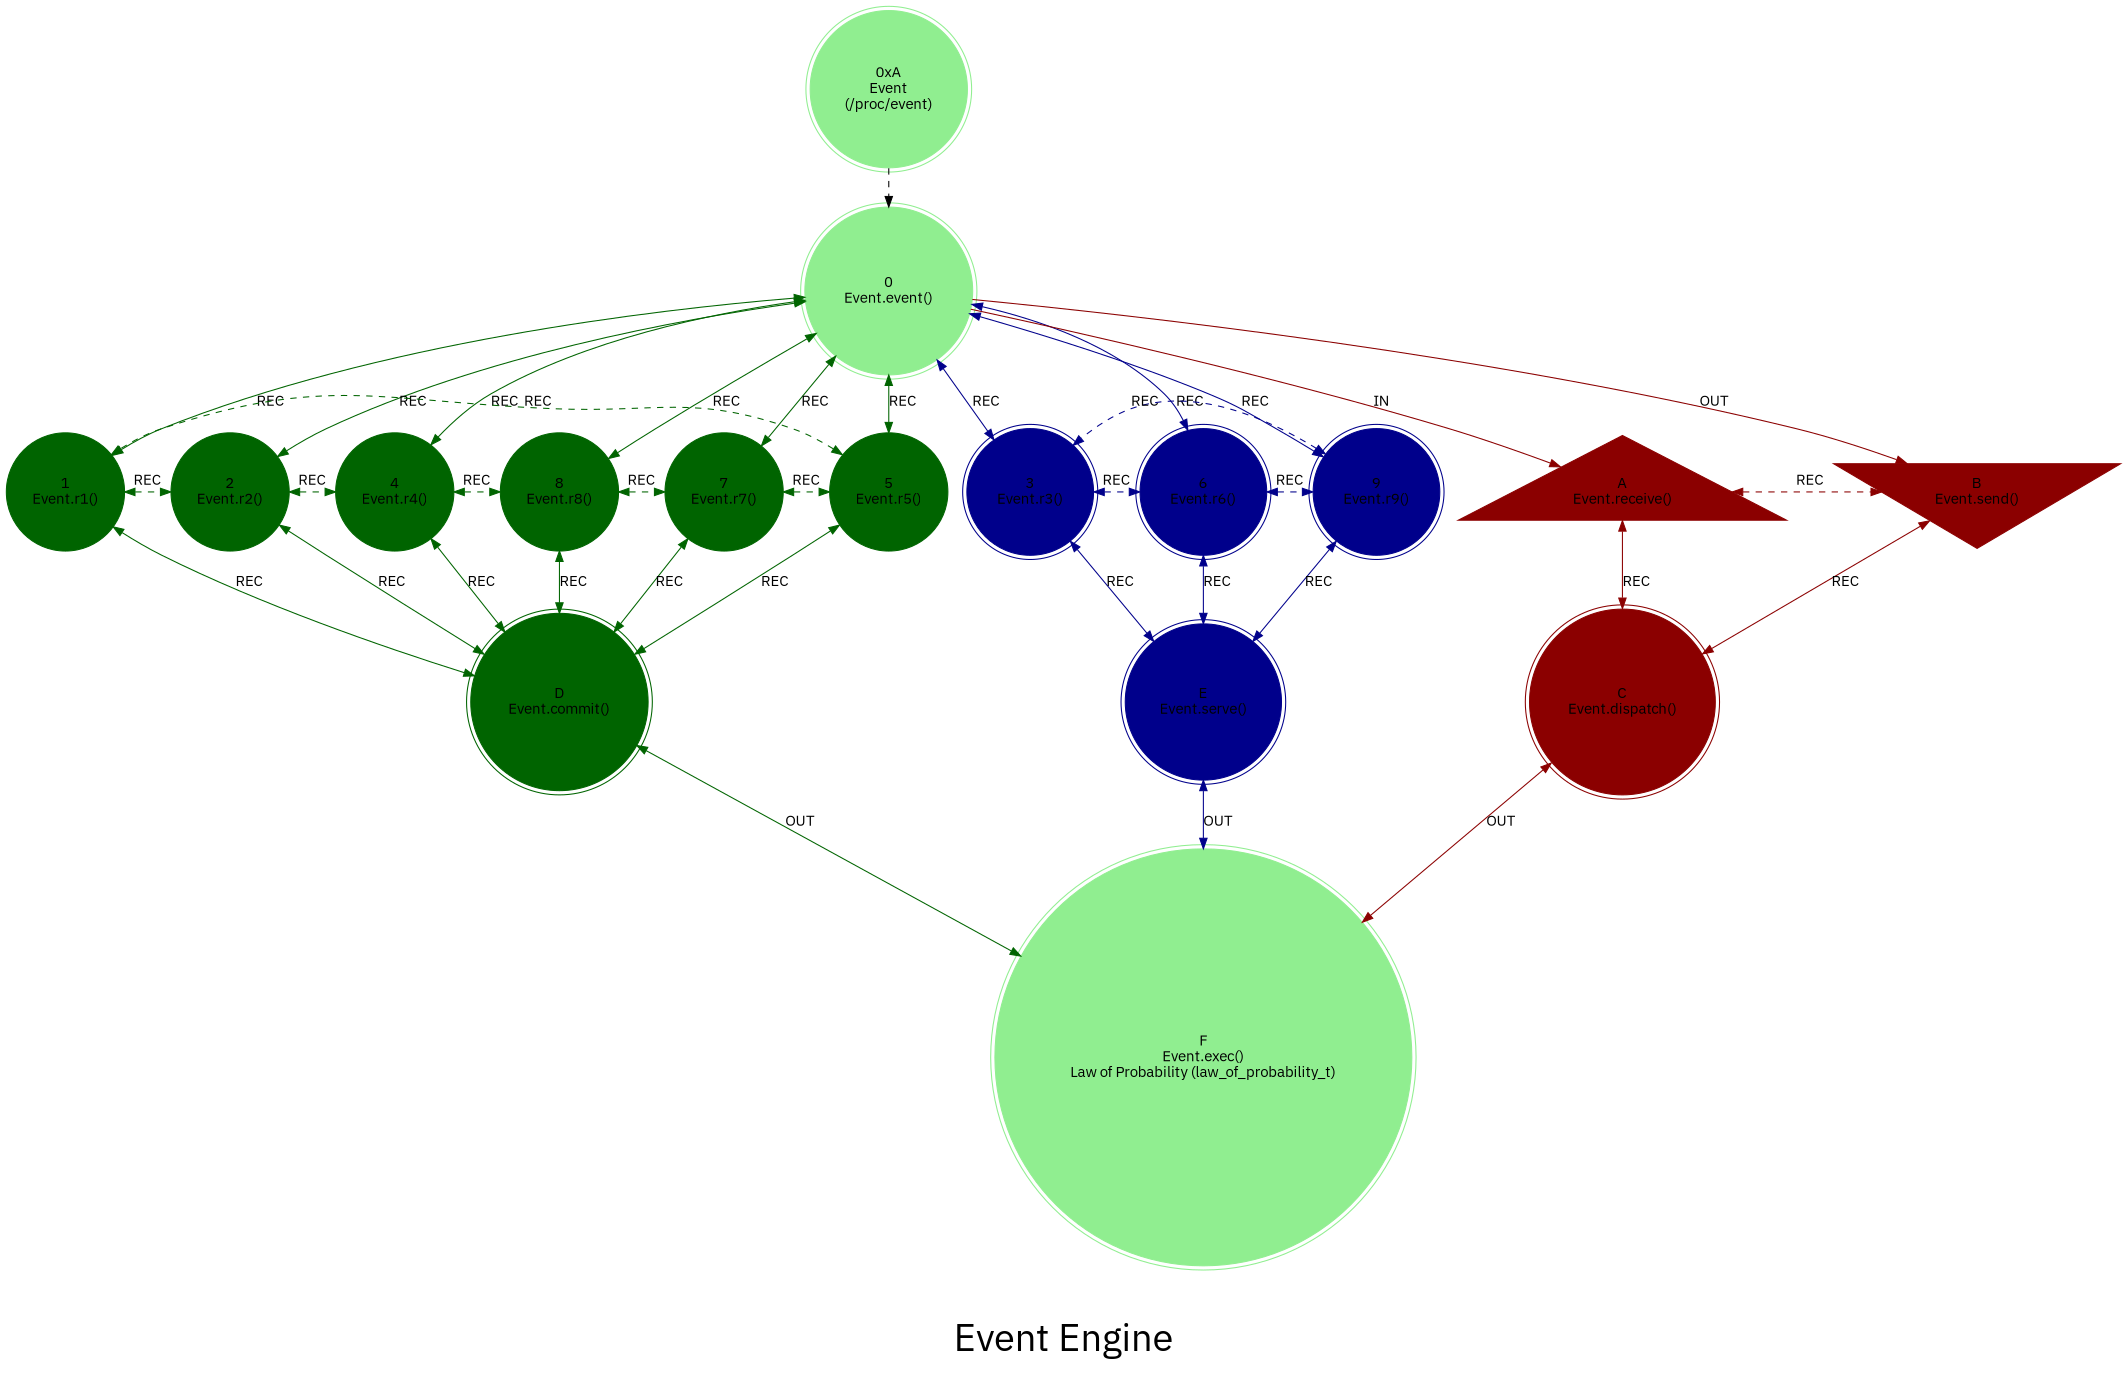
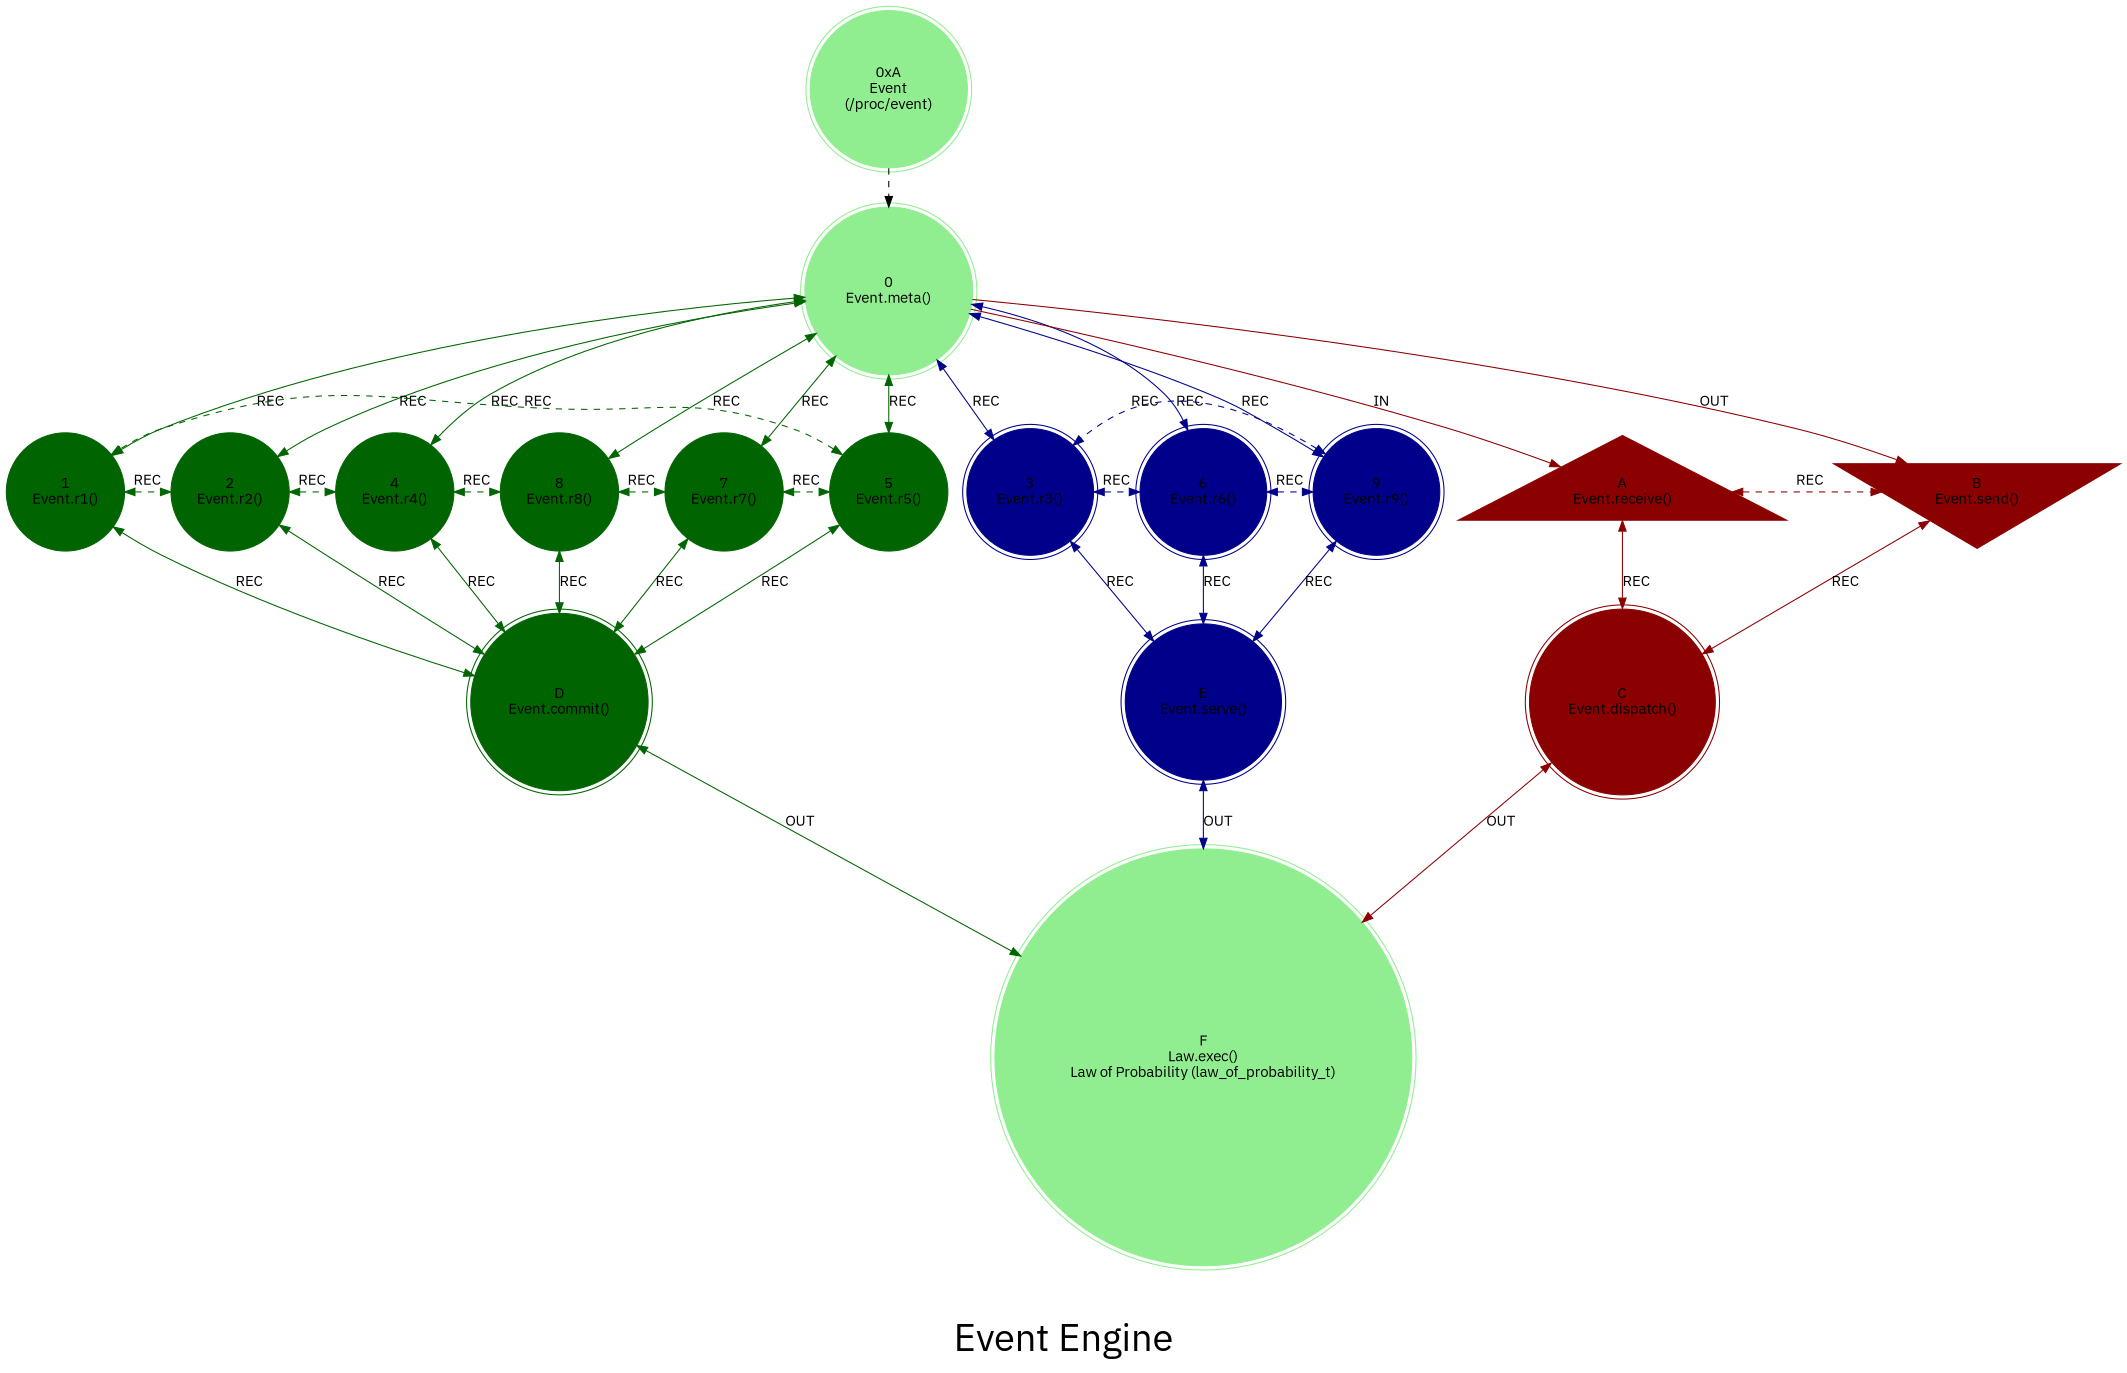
  strict digraph {
    color=lightgrey
    fontname="IBM Plex Sans"
    fontsize=36
    label="Event Engine"
    style=filled
    node [color=darkgreen fontname="IBM Plex Sans" shape=doublecircle style=filled]
    edge [fontname="IBM Plex Sans" color=darkgreen dir=both]
    n1 [color=lightgreen label="0xA\nEvent\n(/proc/event)"]
-   n2 [color=lightgreen label="0\nEvent.event()"]
+   n2 [color=lightgreen label="0\nEvent.meta()"]
    n3 [label="1\nEvent.r1()" shape=circle]
    n4 [label="2\nEvent.r2()" shape=circle]
    n5 [label="4\nEvent.r4()" shape=circle]
    n6 [label="8\nEvent.r8()" shape=circle]
    n7 [label="7\nEvent.r7()" shape=circle]
    n8 [label="5\nEvent.r5()" shape=circle]
    n9 [color=darkblue label="3\nEvent.r3()"]
    n10 [color=darkblue label="6\nEvent.r6()"]
    n11 [color=darkblue label="9\nEvent.r9()"]
    n12 [color=darkred label="A\nEvent.receive()" shape=triangle]
    n13 [color=darkred label="B\nEvent.send()" shape=invtriangle]
    n14 [label="D\nEvent.commit()"]
    n15 [color=darkblue label="E\nEvent.serve()"]
    n16 [color=darkred label="C\nEvent.dispatch()"]
-   n17 [color=lightgreen label="F\nEvent.exec()\nLaw of Probability (law_of_probability_t)"]
+   n17 [color=lightgreen label="F\nLaw.exec()\nLaw of Probability (law_of_probability_t)"]
    n1 -> n2 [style=dashed color="" dir=""]
    n2 -> n3 [label=REC]
    n2 -> n4 [label=REC]
    n2 -> n5 [label=REC]
    n2 -> n6 [label=REC]
    n2 -> n7 [label=REC]
    n2 -> n8 [label=REC]
    n2 -> n9 [color=darkblue label=REC]
    n2 -> n10 [color=darkblue label=REC]
    n2 -> n11 [color=darkblue label=REC]
    n2 -> n12 [color=darkred label=IN dir=""]
    n2 -> n13 [color=darkred label=OUT dir=""]
    n3 -> n4 [constraint=false label=REC style=dashed]
    n3 -> n14 [label=REC]
    n4 -> n5 [constraint=false label=REC style=dashed]
    n4 -> n14 [label=REC]
    n5 -> n6 [constraint=false label=REC style=dashed]
    n5 -> n14 [label=REC]
    n6 -> n7 [constraint=false label=REC style=dashed]
    n6 -> n14 [label=REC]
    n7 -> n8 [constraint=false label=REC style=dashed]
    n7 -> n14 [label=REC]
    n8 -> n3 [constraint=false label=REC style=dashed]
    n8 -> n14 [label=REC]
    n9 -> n10 [color=darkblue constraint=false label=REC style=dashed]
    n9 -> n15 [color=darkblue label=REC]
    n10 -> n11 [color=darkblue constraint=false label=REC style=dashed]
    n10 -> n15 [color=darkblue label=REC]
    n11 -> n9 [color=darkblue constraint=false label=REC style=dashed]
    n11 -> n15 [color=darkblue label=REC]
    n12 -> n13 [color=darkred constraint=false label=REC style=dashed]
    n12 -> n16 [color=darkred label=REC]
    n13 -> n16 [color=darkred label=REC]
    n14 -> n17 [label=OUT]
    n15 -> n17 [color=darkblue label=OUT]
    n16 -> n17 [color=darkred label=OUT]
  }
